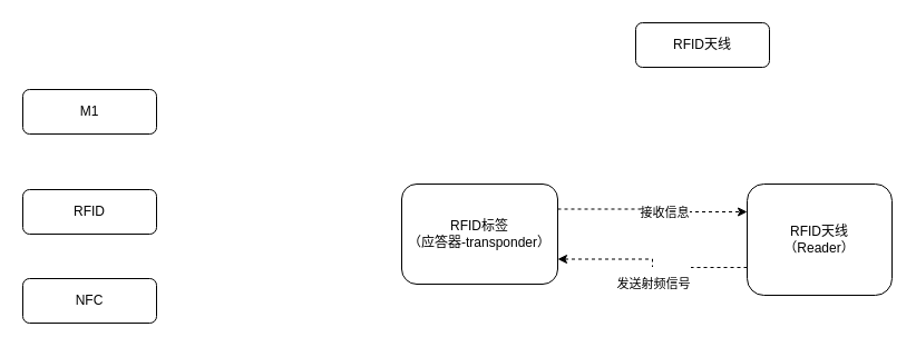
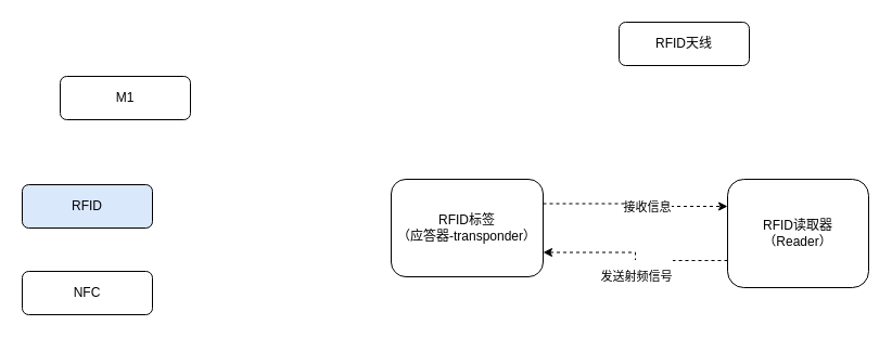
  <mxCell id="0" />
  <mxCell id="1" parent="0" />
- <mxCell id="2" value="M1" style="rounded=1;whiteSpace=wrap;html=1;" vertex="1" parent="1"><mxGeometry x="20" y="80" width="120" height="40" as="geometry" /></mxCell>
- <mxCell id="3" value="RFID" style="rounded=1;whiteSpace=wrap;html=1;" vertex="1" parent="1"><mxGeometry x="20" y="170" width="120" height="40" as="geometry" /></mxCell>
+ <mxCell id="2" value="M1" style="rounded=1;whiteSpace=wrap;html=1;" vertex="1" parent="1"><mxGeometry x="55" y="70" width="120" height="40" as="geometry" /></mxCell>
+ <mxCell id="3" value="RFID" style="rounded=1;whiteSpace=wrap;html=1;fillColor=#dae8fc;" vertex="1" parent="1"><mxGeometry x="20" y="170" width="120" height="40" as="geometry" /></mxCell>
  <mxCell id="4" value="NFC" style="rounded=1;whiteSpace=wrap;html=1;" vertex="1" parent="1"><mxGeometry x="20" y="250" width="120" height="40" as="geometry" /></mxCell>
  <mxCell id="5" style="edgeStyle=orthogonalEdgeStyle;rounded=0;orthogonalLoop=1;jettySize=auto;html=1;exitX=1;exitY=0.25;exitDx=0;exitDy=0;entryX=0;entryY=0.25;entryDx=0;entryDy=0;dashed=1;fontSize=11;" edge="1" parent="1" source="7" target="10"><mxGeometry relative="1" as="geometry" /></mxCell>
  <mxCell id="6" value="接收信息" style="edgeLabel;html=1;align=center;verticalAlign=middle;resizable=0;points=[];fontSize=11;" vertex="1" connectable="0" parent="5"><mxGeometry x="0.137" relative="1" as="geometry"><mxPoint as="offset" /></mxGeometry></mxCell>
  <mxCell id="7" value="RFID标签&lt;br&gt;（应答器-transponder）" style="rounded=1;whiteSpace=wrap;html=1;" vertex="1" parent="1"><mxGeometry x="360" y="165" width="140" height="90" as="geometry" /></mxCell>
  <mxCell id="8" style="edgeStyle=orthogonalEdgeStyle;rounded=0;orthogonalLoop=1;jettySize=auto;html=1;exitX=0;exitY=0.75;exitDx=0;exitDy=0;dashed=1;fontSize=20;entryX=1;entryY=0.75;entryDx=0;entryDy=0;" edge="1" parent="1" source="10" target="7"><mxGeometry relative="1" as="geometry"><mxPoint x="480" y="240" as="targetPoint" /></mxGeometry></mxCell>
  <mxCell id="9" value="&lt;font style=&quot;font-size: 11px;&quot;&gt;发送射频信号&lt;/font&gt;" style="edgeLabel;html=1;align=center;verticalAlign=middle;resizable=0;points=[];fontSize=20;" vertex="1" connectable="0" parent="8"><mxGeometry x="-0.197" y="2" relative="1" as="geometry"><mxPoint x="-14" y="8" as="offset" /></mxGeometry></mxCell>
- <mxCell id="10" value="RFID天线&lt;br&gt;（Reader）" style="rounded=1;whiteSpace=wrap;html=1;" vertex="1" parent="1"><mxGeometry x="670" y="165" width="130" height="100" as="geometry" /></mxCell>
+ <mxCell id="10" value="RFID读取器&lt;br&gt;（Reader）" style="rounded=1;whiteSpace=wrap;html=1;" vertex="1" parent="1"><mxGeometry x="670" y="165" width="130" height="100" as="geometry" /></mxCell>
  <mxCell id="11" value="RFID天线" style="rounded=1;whiteSpace=wrap;html=1;" vertex="1" parent="1"><mxGeometry x="570" y="20" width="120" height="40" as="geometry" /></mxCell>
